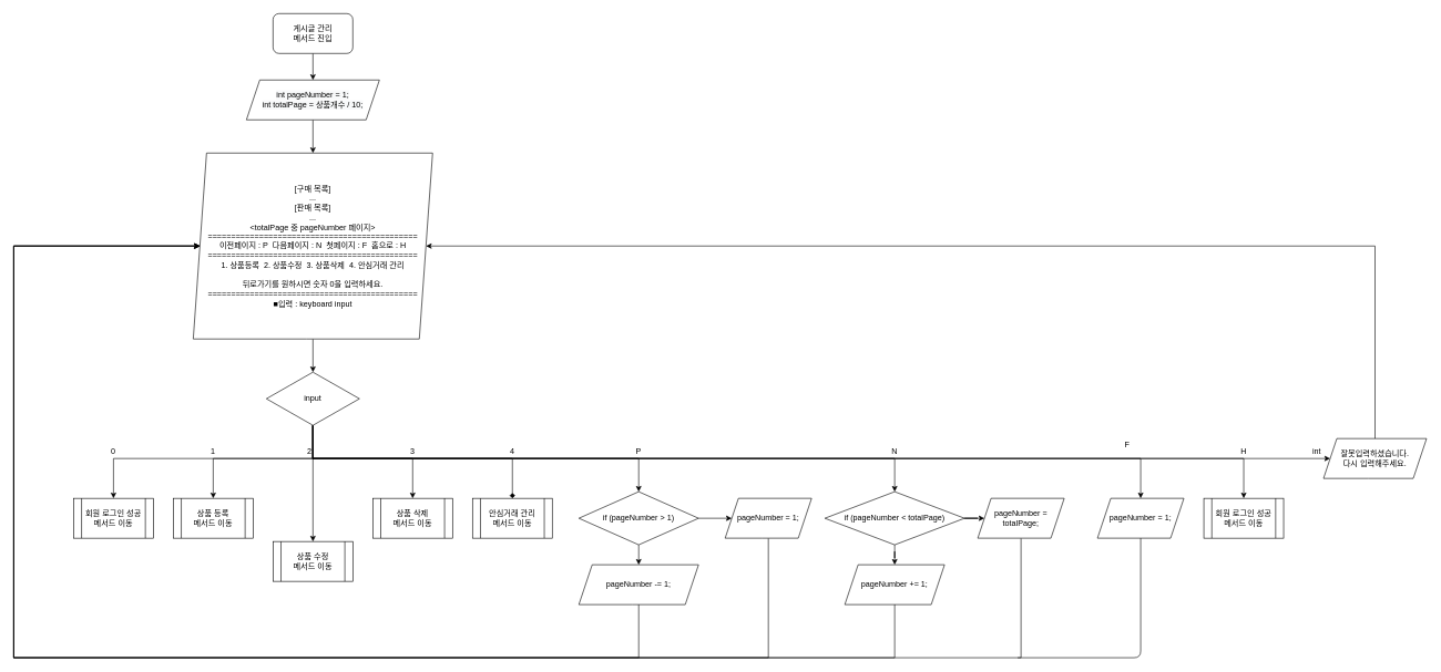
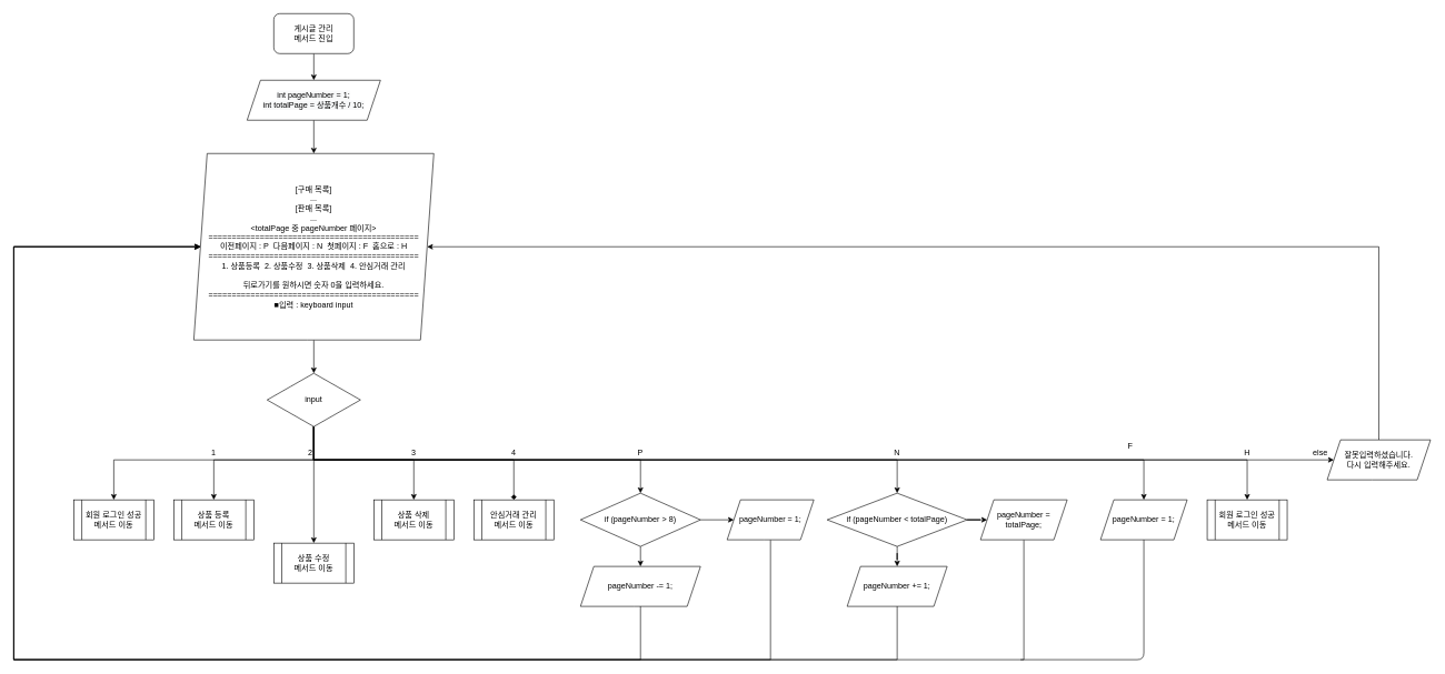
  <mxCell id="0" />
  <mxCell id="1" parent="0" />
  <mxCell id="2" value="" style="edgeStyle=orthogonalEdgeStyle;rounded=0;orthogonalLoop=1;jettySize=auto;html=1;" parent="1" source="3" target="20" edge="1"><mxGeometry relative="1" as="geometry" /></mxCell>
  <mxCell id="3" value="게시글 관리&lt;br&gt;메서드 진입" style="rounded=1;whiteSpace=wrap;html=1;" parent="1" vertex="1"><mxGeometry x="410" y="20" width="120" height="60" as="geometry" /></mxCell>
  <mxCell id="4" style="edgeStyle=orthogonalEdgeStyle;rounded=0;orthogonalLoop=1;jettySize=auto;html=1;exitX=0.5;exitY=1;exitDx=0;exitDy=0;entryX=0.5;entryY=0;entryDx=0;entryDy=0;" parent="1" source="14" target="24" edge="1"><mxGeometry relative="1" as="geometry"><mxPoint y="820" as="targetPoint" x="170" /><Array as="points"><mxPoint x="470" y="690" /><mxPoint y="690" x="170" /></Array></mxGeometry></mxCell>
  <mxCell id="5" style="edgeStyle=orthogonalEdgeStyle;rounded=0;orthogonalLoop=1;jettySize=auto;html=1;exitX=0.5;exitY=1;exitDx=0;exitDy=0;entryX=0.5;entryY=0;entryDx=0;entryDy=0;" parent="1" source="14" target="22" edge="1"><mxGeometry relative="1" as="geometry"><mxPoint x="320" y="820" as="targetPoint" /><Array as="points"><mxPoint x="470" y="690" /><mxPoint x="320" y="690" /></Array></mxGeometry></mxCell>
  <mxCell id="6" style="edgeStyle=orthogonalEdgeStyle;rounded=0;orthogonalLoop=1;jettySize=auto;html=1;exitX=0.5;exitY=1;exitDx=0;exitDy=0;entryX=0.5;entryY=0;entryDx=0;entryDy=0;" parent="1" source="14" target="21" edge="1"><mxGeometry relative="1" as="geometry" /></mxCell>
  <mxCell id="7" style="edgeStyle=orthogonalEdgeStyle;rounded=0;orthogonalLoop=1;jettySize=auto;html=1;exitX=0.5;exitY=1;exitDx=0;exitDy=0;entryX=0.5;entryY=0;entryDx=0;entryDy=0;" parent="1" source="14" target="23" edge="1"><mxGeometry relative="1" as="geometry"><Array as="points"><mxPoint x="470" y="690" /><mxPoint x="620" y="690" /></Array></mxGeometry></mxCell>
  <mxCell id="8" style="edgeStyle=orthogonalEdgeStyle;rounded=0;orthogonalLoop=1;jettySize=auto;html=1;exitX=0.5;exitY=1;exitDx=0;exitDy=0;entryX=0.5;entryY=0;entryDx=0;entryDy=0;endArrow=diamond;" parent="1" source="14" target="25" edge="1"><mxGeometry relative="1" as="geometry"><Array as="points"><mxPoint x="470" y="690" /><mxPoint x="770" y="690" /></Array></mxGeometry></mxCell>
  <mxCell id="9" style="edgeStyle=orthogonalEdgeStyle;rounded=0;orthogonalLoop=1;jettySize=auto;html=1;exitX=0.5;exitY=1;exitDx=0;exitDy=0;entryX=0.5;entryY=0;entryDx=0;entryDy=0;" parent="1" source="14" target="37" edge="1"><mxGeometry relative="1" as="geometry" /></mxCell>
  <mxCell id="10" style="edgeStyle=orthogonalEdgeStyle;rounded=0;orthogonalLoop=1;jettySize=auto;html=1;exitX=0.5;exitY=1;exitDx=0;exitDy=0;entryX=0.5;entryY=0;entryDx=0;entryDy=0;" parent="1" source="14" target="39" edge="1"><mxGeometry relative="1" as="geometry" /></mxCell>
  <mxCell id="11" style="edgeStyle=orthogonalEdgeStyle;rounded=0;orthogonalLoop=1;jettySize=auto;html=1;exitX=0.5;exitY=1;exitDx=0;exitDy=0;entryX=0.5;entryY=0;entryDx=0;entryDy=0;" parent="1" source="14" target="42" edge="1"><mxGeometry relative="1" as="geometry"><Array as="points"><mxPoint x="470" y="690" /><mxPoint x="1715" y="690" /></Array></mxGeometry></mxCell>
  <mxCell id="12" style="edgeStyle=orthogonalEdgeStyle;rounded=0;orthogonalLoop=1;jettySize=auto;html=1;exitX=0.5;exitY=1;exitDx=0;exitDy=0;entryX=0.5;entryY=0;entryDx=0;entryDy=0;" parent="1" source="14" target="43" edge="1"><mxGeometry relative="1" as="geometry"><Array as="points"><mxPoint x="470" y="690" /><mxPoint x="1870" y="690" /></Array></mxGeometry></mxCell>
  <mxCell id="13" style="edgeStyle=orthogonalEdgeStyle;rounded=0;orthogonalLoop=1;jettySize=auto;html=1;exitX=0.5;exitY=1;exitDx=0;exitDy=0;entryX=0;entryY=0.5;entryDx=0;entryDy=0;" parent="1" source="14" target="16" edge="1"><mxGeometry relative="1" as="geometry"><Array as="points"><mxPoint x="470" y="690" /></Array></mxGeometry></mxCell>
  <mxCell id="14" value="input" style="rhombus;whiteSpace=wrap;html=1;rounded=1;arcSize=0;" parent="1" vertex="1"><mxGeometry x="400" y="560" width="140" height="80" as="geometry" /></mxCell>
  <mxCell id="15" style="edgeStyle=orthogonalEdgeStyle;rounded=0;orthogonalLoop=1;jettySize=auto;html=1;exitX=0.5;exitY=0;exitDx=0;exitDy=0;entryX=1;entryY=0.5;entryDx=0;entryDy=0;" parent="1" source="16" target="18" edge="1"><mxGeometry relative="1" as="geometry"><Array as="points"><mxPoint x="2068" y="370" /></Array></mxGeometry></mxCell>
  <mxCell id="16" value="잘못입력하셨습니다.&lt;br&gt;다시 입력해주세요." style="shape=parallelogram;perimeter=parallelogramPerimeter;whiteSpace=wrap;html=1;fixedSize=1;rounded=1;arcSize=0;" parent="1" vertex="1"><mxGeometry x="1990" y="660" width="155" height="60" as="geometry" /></mxCell>
  <mxCell id="17" value="" style="edgeStyle=orthogonalEdgeStyle;rounded=0;orthogonalLoop=1;jettySize=auto;html=1;" parent="1" source="18" target="14" edge="1"><mxGeometry relative="1" as="geometry" /></mxCell>
  <mxCell id="18" value="[구매 목록]&lt;br&gt;...&lt;br&gt;[판매 목록]&lt;br&gt;...&lt;br&gt;&amp;lt;totalPage 중 pageNumber 페이지&amp;gt;&lt;br&gt;=============================================&lt;br&gt;이전페이지 : P&amp;nbsp; 다음페이지 : N&amp;nbsp; 첫페이지 : F&amp;nbsp; 홈으로 : H&lt;br&gt;=============================================&lt;br&gt;1. 상품등록&amp;nbsp; 2. 상품수정&amp;nbsp; 3. 상품삭제&amp;nbsp; 4. 안심거래 관리&lt;br&gt;&lt;br&gt;뒤로가기를 원하시면 숫자 0을 입력하세요.&lt;br&gt;=============================================&lt;br&gt;■입력 : keyboard input" style="shape=parallelogram;perimeter=parallelogramPerimeter;whiteSpace=wrap;html=1;fixedSize=1;rounded=1;arcSize=0;" parent="1" vertex="1"><mxGeometry x="290" y="230" width="360" height="280" as="geometry" /></mxCell>
  <mxCell id="19" value="" style="edgeStyle=orthogonalEdgeStyle;rounded=0;orthogonalLoop=1;jettySize=auto;html=1;" parent="1" source="20" target="18" edge="1"><mxGeometry relative="1" as="geometry" /></mxCell>
  <mxCell id="20" value="&#10;&#10;&lt;span style=&quot;color: rgb(0, 0, 0); font-family: helvetica; font-size: 12px; font-style: normal; font-weight: 400; letter-spacing: normal; text-align: center; text-indent: 0px; text-transform: none; word-spacing: 0px; background-color: rgb(248, 249, 250); display: inline; float: none;&quot;&gt;int pageNumber = 1;&lt;/span&gt;&lt;br style=&quot;color: rgb(0, 0, 0); font-family: helvetica; font-size: 12px; font-style: normal; font-weight: 400; letter-spacing: normal; text-align: center; text-indent: 0px; text-transform: none; word-spacing: 0px; background-color: rgb(248, 249, 250);&quot;&gt;&lt;span style=&quot;color: rgb(0, 0, 0); font-family: helvetica; font-size: 12px; font-style: normal; font-weight: 400; letter-spacing: normal; text-align: center; text-indent: 0px; text-transform: none; word-spacing: 0px; background-color: rgb(248, 249, 250); display: inline; float: none;&quot;&gt;int totalPage = 상품개수 / 10;&lt;/span&gt;&#10;&#10;" style="shape=parallelogram;perimeter=parallelogramPerimeter;whiteSpace=wrap;html=1;fixedSize=1;" parent="1" vertex="1"><mxGeometry x="370" y="120" width="200" height="60" as="geometry" /></mxCell>
  <mxCell id="21" value="상품 수정&lt;br&gt;메서드 이동" style="shape=process;whiteSpace=wrap;html=1;backgroundOutline=1;rounded=1;arcSize=0;" parent="1" vertex="1"><mxGeometry x="410" y="815" width="120" height="60" as="geometry" /></mxCell>
  <mxCell id="22" value="상품 등록&lt;br&gt;메서드 이동" style="shape=process;whiteSpace=wrap;html=1;backgroundOutline=1;rounded=1;arcSize=0;" parent="1" vertex="1"><mxGeometry x="260" y="750" width="120" height="60" as="geometry" /></mxCell>
  <mxCell id="23" value="상품 삭제&lt;br&gt;메서드 이동" style="shape=process;whiteSpace=wrap;html=1;backgroundOutline=1;rounded=1;arcSize=0;" parent="1" vertex="1"><mxGeometry x="560" y="750" width="120" height="60" as="geometry" /></mxCell>
  <mxCell id="24" value="회원 로그인 성공&lt;br&gt;메서드 이동" style="shape=process;whiteSpace=wrap;html=1;backgroundOutline=1;rounded=1;arcSize=0;" parent="1" vertex="1"><mxGeometry x="110" y="750" width="120" height="60" as="geometry" /></mxCell>
  <mxCell id="25" value="안심거래 관리&lt;br&gt;메서드 이동" style="shape=process;whiteSpace=wrap;html=1;backgroundOutline=1;rounded=1;arcSize=0;" parent="1" vertex="1"><mxGeometry x="710" y="750" width="120" height="60" as="geometry" /></mxCell>
- <mxCell id="26" value="0" style="text;html=1;strokeColor=none;fillColor=none;align=center;verticalAlign=middle;whiteSpace=wrap;rounded=0;" parent="1" vertex="1"><mxGeometry x="150" y="670" width="40" height="20" as="geometry" /></mxCell>
  <mxCell id="27" value="1" style="text;html=1;strokeColor=none;fillColor=none;align=center;verticalAlign=middle;whiteSpace=wrap;rounded=0;" parent="1" vertex="1"><mxGeometry x="300" y="670" width="40" height="20" as="geometry" /></mxCell>
  <mxCell id="28" value="2" style="text;html=1;strokeColor=none;fillColor=none;align=center;verticalAlign=middle;whiteSpace=wrap;rounded=0;" parent="1" vertex="1"><mxGeometry x="445" y="670" width="40" height="20" as="geometry" /></mxCell>
  <mxCell id="29" value="3" style="text;html=1;strokeColor=none;fillColor=none;align=center;verticalAlign=middle;whiteSpace=wrap;rounded=0;" parent="1" vertex="1"><mxGeometry x="600" y="670" width="40" height="20" as="geometry" /></mxCell>
  <mxCell id="30" value="4" style="text;html=1;strokeColor=none;fillColor=none;align=center;verticalAlign=middle;whiteSpace=wrap;rounded=0;" parent="1" vertex="1"><mxGeometry x="750" y="670" width="40" height="20" as="geometry" /></mxCell>
  <mxCell id="31" value="P" style="text;html=1;strokeColor=none;fillColor=none;align=center;verticalAlign=middle;whiteSpace=wrap;rounded=0;" parent="1" vertex="1"><mxGeometry x="940" y="670" width="40" height="20" as="geometry" /></mxCell>
  <mxCell id="32" value="N" style="text;html=1;strokeColor=none;fillColor=none;align=center;verticalAlign=middle;whiteSpace=wrap;rounded=0;" parent="1" vertex="1"><mxGeometry x="1325" y="670" width="40" height="20" as="geometry" /></mxCell>
  <mxCell id="33" value="H" style="text;html=1;strokeColor=none;fillColor=none;align=center;verticalAlign=middle;whiteSpace=wrap;rounded=0;" parent="1" vertex="1"><mxGeometry x="1850" y="670" width="40" height="20" as="geometry" /></mxCell>
  <mxCell id="34" value="" style="group" parent="1" vertex="1" connectable="0"><mxGeometry x="870" y="740" width="180" height="170" as="geometry" /></mxCell>
  <mxCell id="35" value="pageNumber -= 1;" style="shape=parallelogram;perimeter=parallelogramPerimeter;whiteSpace=wrap;html=1;fixedSize=1;rounded=1;arcSize=0;" parent="34" vertex="1"><mxGeometry y="110" width="180" height="60" as="geometry" /></mxCell>
  <mxCell id="36" style="edgeStyle=orthogonalEdgeStyle;rounded=0;orthogonalLoop=1;jettySize=auto;html=1;exitX=0.5;exitY=1;exitDx=0;exitDy=0;entryX=0.5;entryY=0;entryDx=0;entryDy=0;" parent="34" source="37" target="35" edge="1"><mxGeometry relative="1" as="geometry" /></mxCell>
- <mxCell id="37" value="if (pageNumber &amp;gt; 1)" style="rhombus;whiteSpace=wrap;html=1;rounded=1;arcSize=0;" parent="34" vertex="1"><mxGeometry width="180" height="80" as="geometry" /></mxCell>
+ <mxCell id="37" value="if (pageNumber &amp;gt; 8)" style="rhombus;whiteSpace=wrap;html=1;rounded=1;arcSize=0;" parent="34" vertex="1"><mxGeometry width="180" height="80" as="geometry" /></mxCell>
  <mxCell id="38" value="" style="group" parent="1" vertex="1" connectable="0"><mxGeometry x="1240" y="740" width="210" height="170" as="geometry" /></mxCell>
  <mxCell id="39" value="if (pageNumber &amp;lt; totalPage)" style="rhombus;whiteSpace=wrap;html=1;" parent="38" vertex="1"><mxGeometry width="210" height="80" as="geometry" /></mxCell>
  <mxCell id="40" value="pageNumber += 1;" style="shape=parallelogram;perimeter=parallelogramPerimeter;whiteSpace=wrap;html=1;fixedSize=1;" parent="38" vertex="1"><mxGeometry x="30" y="110" width="150" height="60" as="geometry" /></mxCell>
  <mxCell id="41" value="" style="edgeStyle=orthogonalEdgeStyle;rounded=0;orthogonalLoop=1;jettySize=auto;html=1;" parent="38" source="39" target="40" edge="1"><mxGeometry relative="1" as="geometry" /></mxCell>
  <mxCell id="42" value="pageNumber = 1;" style="shape=parallelogram;perimeter=parallelogramPerimeter;whiteSpace=wrap;html=1;fixedSize=1;" parent="1" vertex="1"><mxGeometry x="1650" y="750" width="130" height="60" as="geometry" /></mxCell>
  <mxCell id="43" value="회원 로그인 성공&lt;br&gt;메서드 이동" style="shape=process;whiteSpace=wrap;html=1;backgroundOutline=1;" parent="1" vertex="1"><mxGeometry x="1810" y="750" width="120" height="60" as="geometry" /></mxCell>
  <mxCell id="44" value="F" style="text;html=1;strokeColor=none;fillColor=none;align=center;verticalAlign=middle;whiteSpace=wrap;rounded=0;" parent="1" vertex="1"><mxGeometry x="1675" y="660" width="40" height="20" as="geometry" /></mxCell>
  <mxCell id="45" style="edgeStyle=orthogonalEdgeStyle;rounded=0;orthogonalLoop=1;jettySize=auto;html=1;exitX=0.5;exitY=1;exitDx=0;exitDy=0;entryX=0;entryY=0.5;entryDx=0;entryDy=0;" parent="1" source="46" target="18" edge="1"><mxGeometry relative="1" as="geometry"><Array as="points"><mxPoint x="1155" y="990" /><mxPoint x="20" y="990" /><mxPoint x="20" y="370" /></Array></mxGeometry></mxCell>
  <mxCell id="46" value="pageNumber = 1;" style="shape=parallelogram;perimeter=parallelogramPerimeter;whiteSpace=wrap;html=1;fixedSize=1;rounded=1;arcSize=0;" parent="1" vertex="1"><mxGeometry x="1090" y="750" width="130" height="60" as="geometry" /></mxCell>
  <mxCell id="47" value="" style="edgeStyle=orthogonalEdgeStyle;rounded=0;orthogonalLoop=1;jettySize=auto;html=1;" parent="1" source="37" target="46" edge="1"><mxGeometry x="700" y="700" as="geometry" /></mxCell>
  <mxCell id="48" style="edgeStyle=orthogonalEdgeStyle;rounded=0;orthogonalLoop=1;jettySize=auto;html=1;exitX=0.5;exitY=1;exitDx=0;exitDy=0;entryX=0;entryY=0.5;entryDx=0;entryDy=0;" parent="1" source="49" target="18" edge="1"><mxGeometry relative="1" as="geometry"><Array as="points"><mxPoint x="1535" y="990" /><mxPoint x="20" y="990" /><mxPoint x="20" y="370" /></Array></mxGeometry></mxCell>
  <mxCell id="49" value="pageNumber = totalPage;" style="shape=parallelogram;perimeter=parallelogramPerimeter;whiteSpace=wrap;html=1;fixedSize=1;" parent="1" vertex="1"><mxGeometry x="1470" y="750" width="130" height="60" as="geometry" /></mxCell>
  <mxCell id="50" value="" style="edgeStyle=orthogonalEdgeStyle;rounded=0;orthogonalLoop=1;jettySize=auto;html=1;" parent="1" source="39" target="49" edge="1"><mxGeometry x="700" y="700" as="geometry" /></mxCell>
- <mxCell id="51" value="int" style="text;html=1;strokeColor=none;fillColor=none;align=center;verticalAlign=middle;whiteSpace=wrap;rounded=0;" parent="1" vertex="1"><mxGeometry x="1960" y="670" width="40" height="20" as="geometry" /></mxCell>
+ <mxCell id="51" value="else" style="text;html=1;strokeColor=none;fillColor=none;align=center;verticalAlign=middle;whiteSpace=wrap;rounded=0;" parent="1" vertex="1"><mxGeometry x="1960" y="670" width="40" height="20" as="geometry" /></mxCell>
  <mxCell id="52" style="edgeStyle=orthogonalEdgeStyle;rounded=0;orthogonalLoop=1;jettySize=auto;html=1;exitX=0.5;exitY=1;exitDx=0;exitDy=0;entryX=0;entryY=0.5;entryDx=0;entryDy=0;" parent="1" source="35" target="18" edge="1"><mxGeometry relative="1" as="geometry"><Array as="points"><mxPoint x="960" y="990" /><mxPoint x="20" y="990" /><mxPoint x="20" y="370" /></Array></mxGeometry></mxCell>
  <mxCell id="53" style="edgeStyle=orthogonalEdgeStyle;rounded=0;orthogonalLoop=1;jettySize=auto;html=1;exitX=0.5;exitY=1;exitDx=0;exitDy=0;entryX=0;entryY=0.5;entryDx=0;entryDy=0;" parent="1" source="40" target="18" edge="1"><mxGeometry relative="1" as="geometry"><Array as="points"><mxPoint x="1345" y="990" /><mxPoint x="20" y="990" /><mxPoint x="20" y="370" /></Array></mxGeometry></mxCell>
  <mxCell id="54" value="" style="endArrow=none;html=1;entryX=0.5;entryY=1;entryDx=0;entryDy=0;" parent="1" target="42" edge="1"><mxGeometry width="50" height="50" relative="1" as="geometry"><mxPoint x="1530" y="990" as="sourcePoint" /><mxPoint x="1720" y="930" as="targetPoint" /><Array as="points"><mxPoint x="1715" y="990" /></Array></mxGeometry></mxCell>
